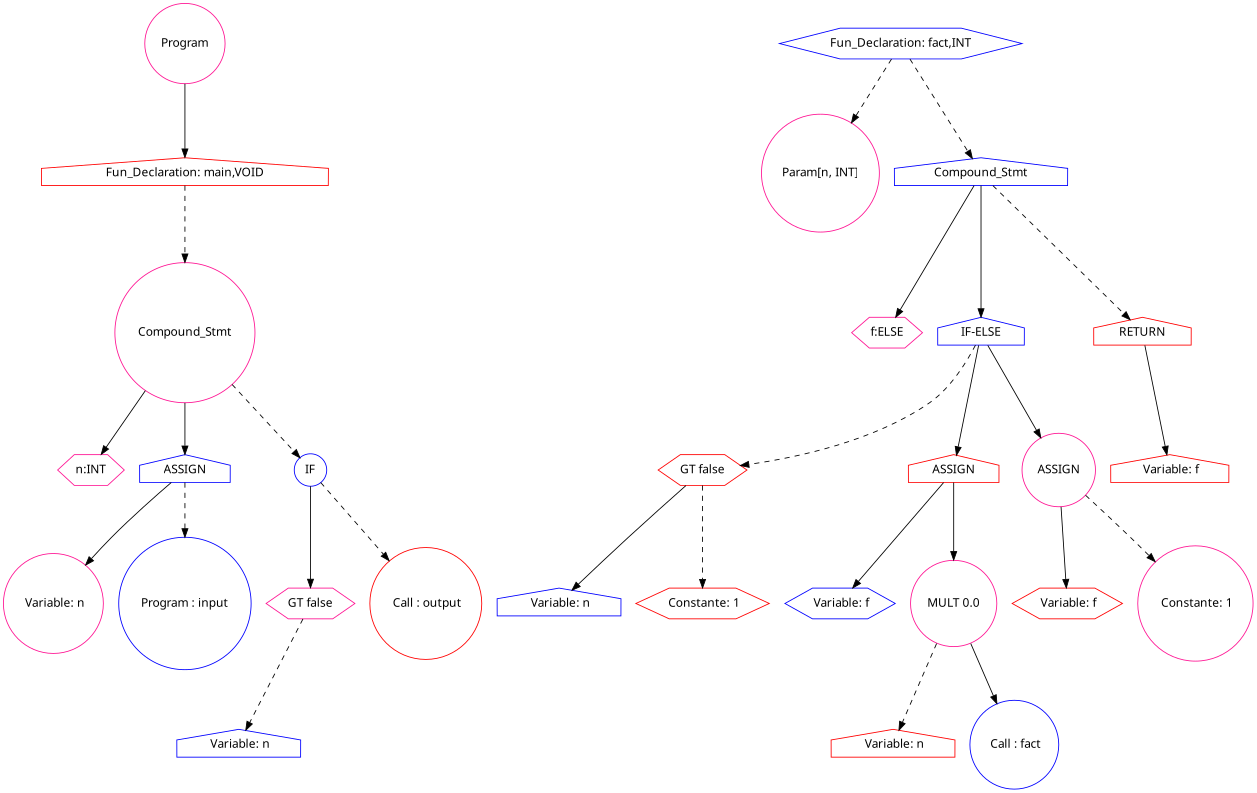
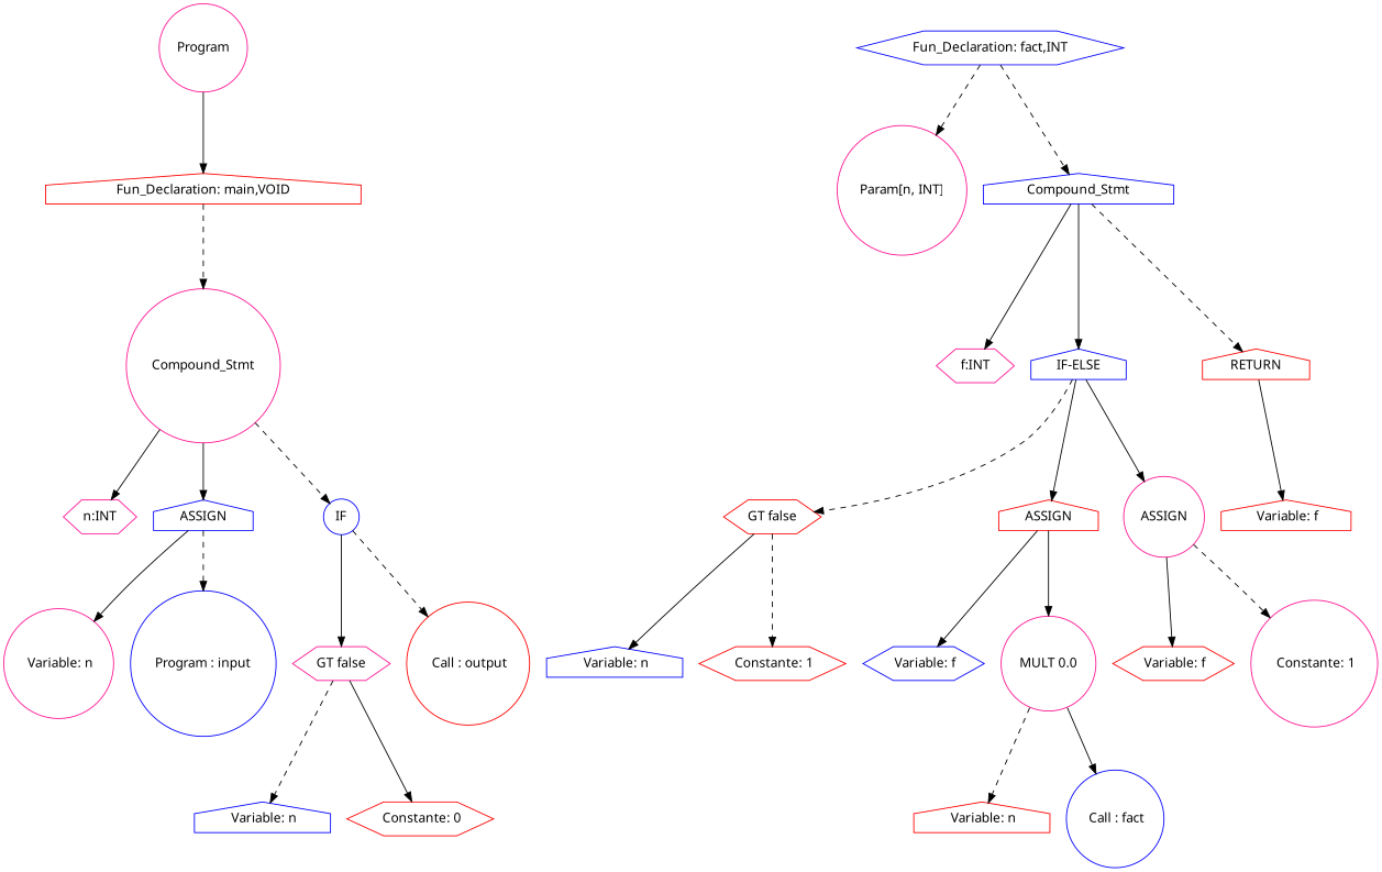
  digraph {
    fontname="Noto Sans"
    node [color=deeppink fontname="Noto Sans" shape=circle]
    edge [fontname="Noto Sans" style=solid]
    n1 [label=Program]
    n2 [color=red label=" Fun_Declaration: main,VOID " shape=house]
    n3 [color=blue label=" Fun_Declaration: fact,INT " shape=hexagon]
    n4 [label="Param[n, INT]"]
    n5 [color=blue label=Compound_Stmt shape=house]
    n6 [label=Compound_Stmt]
-   n7 [label="f:ELSE" shape=hexagon]
+   n7 [label="f:INT" shape=hexagon]
    n8 [color=blue label="IF-ELSE" shape=house]
    n9 [color=red label=RETURN shape=house]
    n10 [color=red label="GT false" shape=hexagon]
    n11 [color=red label=ASSIGN shape=house]
    n12 [label=ASSIGN]
    n13 [color=red label=" Variable: f" shape=house]
    n14 [color=blue label=" Variable: n" shape=house]
    n15 [color=red label=" Constante: 1" shape=hexagon]
    n16 [color=blue label=" Variable: f" shape=hexagon]
    n17 [label="MULT 0.0"]
    n18 [color=red label=" Variable: f" shape=hexagon]
    n19 [label=" Constante: 1"]
    n20 [color=red label=" Variable: n" shape=house]
    n21 [color=blue label=" Call : fact"]
    n22 [label="n:INT" shape=hexagon]
    n23 [color=blue label=ASSIGN shape=house]
    n24 [color=blue label=IF]
    n25 [label=" Variable: n"]
    n26 [color=blue label="Program : input"]
    n27 [label="GT false" shape=hexagon]
    n28 [color=red label=" Call : output"]
    n29 [color=blue label=" Variable: n" shape=house]
+   n30 [color=red label=" Constante: 0" shape=hexagon]
    n1 -> n2
    n2 -> n6 [style=dashed]
    n3 -> n4 [style=dashed]
    n3 -> n5 [style=dashed]
    n5 -> n7
    n5 -> n8
    n5 -> n9 [style=dashed]
    n6 -> n22
    n6 -> n23
    n6 -> n24 [style=dashed]
    n8 -> n10 [style=dashed]
    n8 -> n11
    n8 -> n12
    n9 -> n13
    n10 -> n14
    n10 -> n15 [style=dashed]
    n11 -> n16
    n11 -> n17
    n12 -> n18
    n12 -> n19 [style=dashed]
    n17 -> n20 [style=dashed]
    n17 -> n21
    n23 -> n25
    n23 -> n26 [style=dashed]
    n24 -> n27
    n24 -> n28 [style=dashed]
    n27 -> n29 [style=dashed]
+   n27 -> n30
  }
